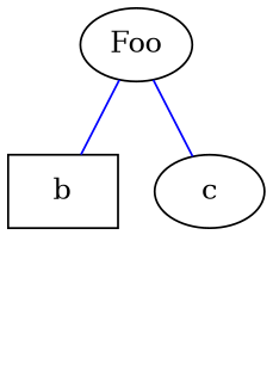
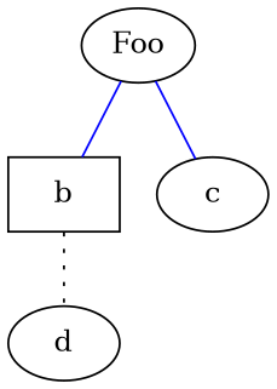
  graph {
    edge [color=blue]
    n1 [label=Foo]
    b [shape=box]
    c
+   d
    n1 -- b
    n1 -- c
+   b -- d [style=dotted color=""]
  }
